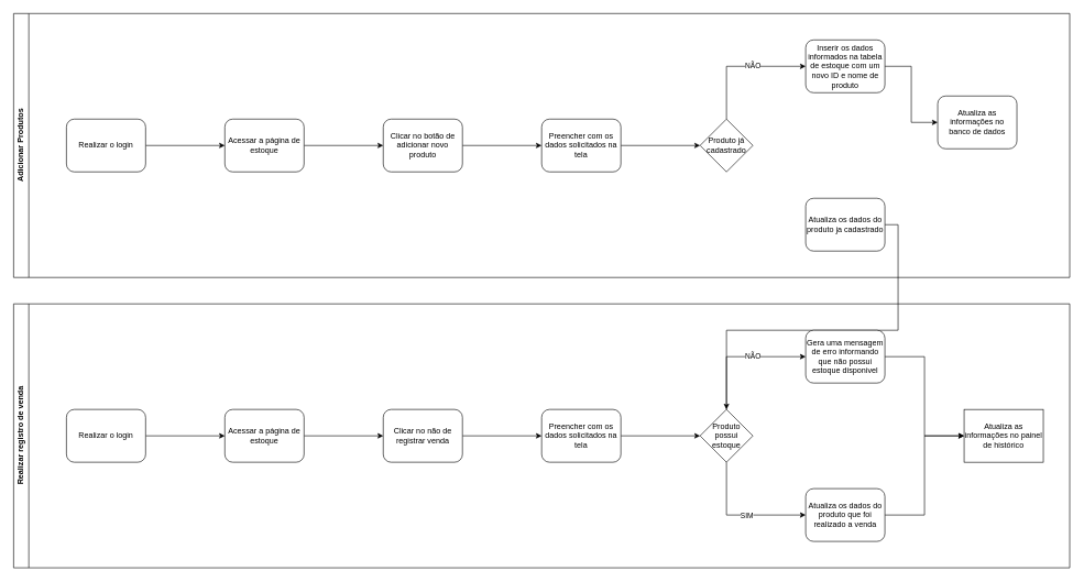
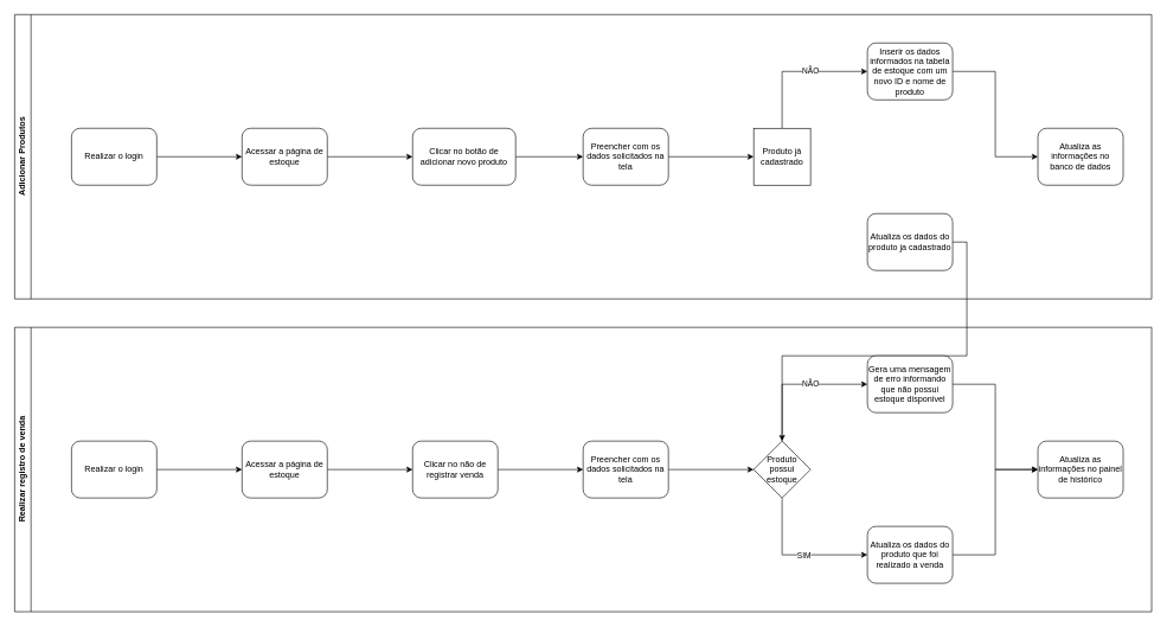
  <mxCell id="0" />
  <mxCell id="1" parent="0" />
  <mxCell id="2" value="Adicionar Produtos" style="swimlane;horizontal=0;whiteSpace=wrap;html=1;" vertex="1" parent="1"><mxGeometry y="20" width="1600" height="400" as="geometry" x="20" /></mxCell>
  <mxCell id="3" style="edgeStyle=orthogonalEdgeStyle;rounded=0;orthogonalLoop=1;jettySize=auto;html=1;exitX=1;exitY=0.5;exitDx=0;exitDy=0;entryX=0;entryY=0.5;entryDx=0;entryDy=0;" edge="1" parent="1" source="4" target="6"><mxGeometry relative="1" as="geometry" /></mxCell>
  <mxCell id="4" value="Realizar o login" style="rounded=1;whiteSpace=wrap;html=1;" vertex="1" parent="1"><mxGeometry x="100" y="180" width="120" height="80" as="geometry" /></mxCell>
  <mxCell id="5" style="edgeStyle=orthogonalEdgeStyle;rounded=0;orthogonalLoop=1;jettySize=auto;html=1;exitX=1;exitY=0.5;exitDx=0;exitDy=0;entryX=0;entryY=0.5;entryDx=0;entryDy=0;" edge="1" parent="1" source="6" target="8"><mxGeometry relative="1" as="geometry" /></mxCell>
  <mxCell id="6" value="Acessar a página de estoque" style="rounded=1;whiteSpace=wrap;html=1;" vertex="1" parent="1"><mxGeometry x="340" y="180" width="120" height="80" as="geometry" /></mxCell>
  <mxCell id="7" style="edgeStyle=orthogonalEdgeStyle;rounded=0;orthogonalLoop=1;jettySize=auto;html=1;exitX=1;exitY=0.5;exitDx=0;exitDy=0;entryX=0;entryY=0.5;entryDx=0;entryDy=0;" edge="1" parent="1" source="8" target="10"><mxGeometry relative="1" as="geometry" /></mxCell>
- <mxCell id="8" value="Clicar no botão de adicionar novo produto" style="rounded=1;whiteSpace=wrap;html=1;" vertex="1" parent="1"><mxGeometry x="580" y="180" width="120" height="80" as="geometry" /></mxCell>
+ <mxCell id="8" value="Clicar no botão de adicionar novo produto" style="rounded=1;whiteSpace=wrap;html=1;" vertex="1" parent="1"><mxGeometry x="580" y="180" width="145" height="80" as="geometry" /></mxCell>
  <mxCell id="9" style="edgeStyle=orthogonalEdgeStyle;rounded=0;orthogonalLoop=1;jettySize=auto;html=1;exitX=1;exitY=0.5;exitDx=0;exitDy=0;entryX=0;entryY=0.5;entryDx=0;entryDy=0;" edge="1" parent="1" source="10" target="13"><mxGeometry relative="1" as="geometry" /></mxCell>
  <mxCell id="10" value="Preencher com os dados solicitados na tela" style="rounded=1;whiteSpace=wrap;html=1;" vertex="1" parent="1"><mxGeometry x="820" y="180" width="120" height="80" as="geometry" /></mxCell>
  <mxCell id="11" style="edgeStyle=orthogonalEdgeStyle;rounded=0;orthogonalLoop=1;jettySize=auto;html=1;exitX=0.5;exitY=0;exitDx=0;exitDy=0;entryX=0;entryY=0.5;entryDx=0;entryDy=0;" edge="1" parent="1" source="13" target="15"><mxGeometry relative="1" as="geometry" /></mxCell>
  <mxCell id="12" value="NÃO" style="edgeLabel;html=1;align=center;verticalAlign=middle;resizable=0;points=[];" vertex="1" connectable="0" parent="11"><mxGeometry x="0.188" y="2" relative="1" as="geometry"><mxPoint as="offset" /></mxGeometry></mxCell>
- <mxCell id="13" value="Produto já cadastrado" style="rhombus;whiteSpace=wrap;html=1;" vertex="1" parent="1"><mxGeometry x="1060" y="180" width="80" height="80" as="geometry" /></mxCell>
+ <mxCell id="13" value="Produto já cadastrado" style="whiteSpace=wrap;html=1;rounded=0;" vertex="1" parent="1"><mxGeometry x="1060" y="180" width="80" height="80" as="geometry" /></mxCell>
  <mxCell id="14" style="edgeStyle=orthogonalEdgeStyle;rounded=0;orthogonalLoop=1;jettySize=auto;html=1;exitX=1;exitY=0.5;exitDx=0;exitDy=0;entryX=0;entryY=0.5;entryDx=0;entryDy=0;" edge="1" parent="1" source="15" target="18"><mxGeometry relative="1" as="geometry" /></mxCell>
  <mxCell id="15" value="Inserir os dados informados na tabela de estoque com um novo ID e nome de produto" style="rounded=1;whiteSpace=wrap;html=1;" vertex="1" parent="1"><mxGeometry x="1220" width="120" height="80" as="geometry" y="60" /></mxCell>
  <mxCell id="16" style="edgeStyle=orthogonalEdgeStyle;rounded=0;orthogonalLoop=1;jettySize=auto;html=1;exitX=1;exitY=0.5;exitDx=0;exitDy=0;" edge="1" parent="1" source="17" target="31"><mxGeometry relative="1" as="geometry" /></mxCell>
  <mxCell id="17" value="Atualiza os dados do produto ja cadastrado" style="rounded=1;whiteSpace=wrap;html=1;" vertex="1" parent="1"><mxGeometry x="1220" y="300" width="120" height="80" as="geometry" /></mxCell>
- <mxCell id="18" value="Atualiza as informações no banco de dados" style="rounded=1;whiteSpace=wrap;html=1;" vertex="1" parent="1"><mxGeometry x="1420" y="145" width="120" height="80" as="geometry" /></mxCell>
+ <mxCell id="18" value="Atualiza as informações no banco de dados" style="rounded=1;whiteSpace=wrap;html=1;" vertex="1" parent="1"><mxGeometry x="1460" y="180" width="120" height="80" as="geometry" /></mxCell>
  <mxCell id="19" style="edgeStyle=orthogonalEdgeStyle;rounded=0;orthogonalLoop=1;jettySize=auto;html=1;exitX=1;exitY=0.5;exitDx=0;exitDy=0;entryX=0;entryY=0.5;entryDx=0;entryDy=0;" edge="1" parent="1" source="20" target="22"><mxGeometry relative="1" as="geometry" /></mxCell>
  <mxCell id="20" value="Realizar o login" style="rounded=1;whiteSpace=wrap;html=1;" vertex="1" parent="1"><mxGeometry x="100" y="620" width="120" height="80" as="geometry" /></mxCell>
  <mxCell id="21" style="edgeStyle=orthogonalEdgeStyle;rounded=0;orthogonalLoop=1;jettySize=auto;html=1;exitX=1;exitY=0.5;exitDx=0;exitDy=0;entryX=0;entryY=0.5;entryDx=0;entryDy=0;" edge="1" parent="1" source="22" target="24"><mxGeometry relative="1" as="geometry" /></mxCell>
  <mxCell id="22" value="Acessar a página de estoque" style="rounded=1;whiteSpace=wrap;html=1;" vertex="1" parent="1"><mxGeometry x="340" y="620" width="120" height="80" as="geometry" /></mxCell>
  <mxCell id="23" style="edgeStyle=orthogonalEdgeStyle;rounded=0;orthogonalLoop=1;jettySize=auto;html=1;exitX=1;exitY=0.5;exitDx=0;exitDy=0;entryX=0;entryY=0.5;entryDx=0;entryDy=0;" edge="1" parent="1" source="24" target="26"><mxGeometry relative="1" as="geometry" /></mxCell>
  <mxCell id="24" value="Clicar no não de registrar venda" style="rounded=1;whiteSpace=wrap;html=1;" vertex="1" parent="1"><mxGeometry x="580" y="620" width="120" height="80" as="geometry" /></mxCell>
  <mxCell id="25" style="edgeStyle=orthogonalEdgeStyle;rounded=0;orthogonalLoop=1;jettySize=auto;html=1;exitX=1;exitY=0.5;exitDx=0;exitDy=0;entryX=0;entryY=0.5;entryDx=0;entryDy=0;" edge="1" parent="1" source="26" target="31"><mxGeometry relative="1" as="geometry" /></mxCell>
  <mxCell id="26" value="Preencher com os dados solicitados na tela" style="rounded=1;whiteSpace=wrap;html=1;" vertex="1" parent="1"><mxGeometry x="820" y="620" width="120" height="80" as="geometry" /></mxCell>
  <mxCell id="27" style="edgeStyle=orthogonalEdgeStyle;rounded=0;orthogonalLoop=1;jettySize=auto;html=1;exitX=0.5;exitY=0;exitDx=0;exitDy=0;entryX=0;entryY=0.5;entryDx=0;entryDy=0;" edge="1" parent="1" source="31" target="33"><mxGeometry relative="1" as="geometry" /></mxCell>
  <mxCell id="28" value="NÃO" style="edgeLabel;html=1;align=center;verticalAlign=middle;resizable=0;points=[];" vertex="1" connectable="0" parent="27"><mxGeometry x="0.188" y="2" relative="1" as="geometry"><mxPoint as="offset" /></mxGeometry></mxCell>
  <mxCell id="29" style="edgeStyle=orthogonalEdgeStyle;rounded=0;orthogonalLoop=1;jettySize=auto;html=1;exitX=0.5;exitY=1;exitDx=0;exitDy=0;entryX=0;entryY=0.5;entryDx=0;entryDy=0;" edge="1" parent="1" source="31" target="35"><mxGeometry relative="1" as="geometry" /></mxCell>
  <mxCell id="30" value="SIM" style="edgeLabel;html=1;align=center;verticalAlign=middle;resizable=0;points=[];" vertex="1" connectable="0" parent="29"><mxGeometry x="0.098" y="-1" relative="1" as="geometry"><mxPoint as="offset" /></mxGeometry></mxCell>
  <mxCell id="31" value="Produto possui estoque" style="rhombus;whiteSpace=wrap;html=1;" vertex="1" parent="1"><mxGeometry x="1060" y="620" width="80" height="80" as="geometry" /></mxCell>
  <mxCell id="32" style="edgeStyle=orthogonalEdgeStyle;rounded=0;orthogonalLoop=1;jettySize=auto;html=1;exitX=1;exitY=0.5;exitDx=0;exitDy=0;entryX=0;entryY=0.5;entryDx=0;entryDy=0;" edge="1" parent="1" source="33" target="36"><mxGeometry relative="1" as="geometry" /></mxCell>
  <mxCell id="33" value="Gera uma mensagem de erro informando que não possui estoque disponivel" style="rounded=1;whiteSpace=wrap;html=1;" vertex="1" parent="1"><mxGeometry x="1220" y="500" width="120" height="80" as="geometry" /></mxCell>
  <mxCell id="34" style="edgeStyle=orthogonalEdgeStyle;rounded=0;orthogonalLoop=1;jettySize=auto;html=1;exitX=1;exitY=0.5;exitDx=0;exitDy=0;entryX=0;entryY=0.5;entryDx=0;entryDy=0;" edge="1" parent="1" source="35" target="36"><mxGeometry relative="1" as="geometry" /></mxCell>
  <mxCell id="35" value="Atualiza os dados do produto que foi realizado a venda" style="rounded=1;whiteSpace=wrap;html=1;" vertex="1" parent="1"><mxGeometry x="1220" y="740" width="120" height="80" as="geometry" /></mxCell>
- <mxCell id="36" value="Atualiza as informações no painel de histórico" style="whiteSpace=wrap;html=1;rounded=0;" vertex="1" parent="1"><mxGeometry x="1460" y="620" width="120" height="80" as="geometry" /></mxCell>
+ <mxCell id="36" value="Atualiza as informações no painel de histórico" style="rounded=1;whiteSpace=wrap;html=1;" vertex="1" parent="1"><mxGeometry x="1460" y="620" width="120" height="80" as="geometry" /></mxCell>
  <mxCell id="37" value="Realizar registro de venda" style="swimlane;horizontal=0;whiteSpace=wrap;html=1;" vertex="1" parent="1"><mxGeometry y="460" width="1600" height="400" as="geometry" x="20" /></mxCell>
